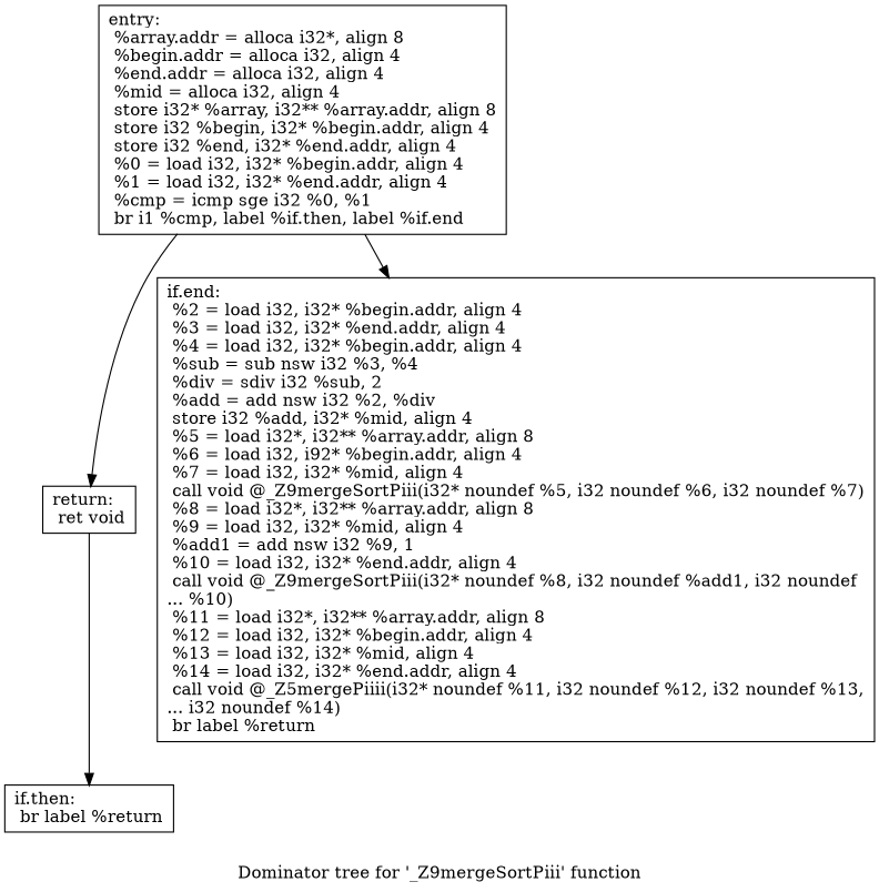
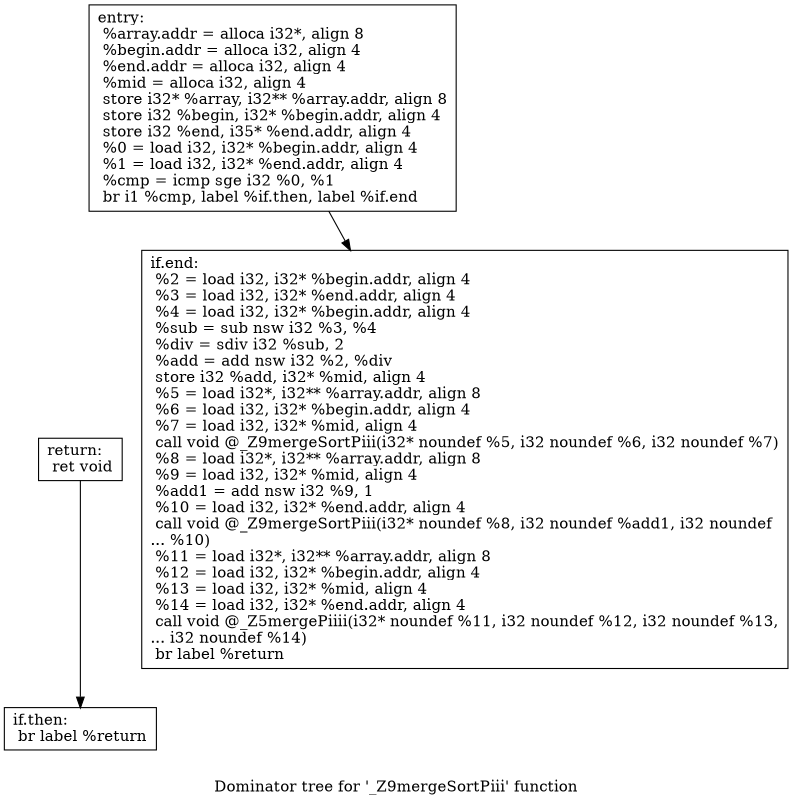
  digraph {
    label="Dominator tree for '_Z9mergeSortPiii' function"
    node [shape=record]
-   n1 [label="{entry:\l  %array.addr = alloca i32*, align 8\l  %begin.addr = alloca i32, align 4\l  %end.addr = alloca i32, align 4\l  %mid = alloca i32, align 4\l  store i32* %array, i32** %array.addr, align 8\l  store i32 %begin, i32* %begin.addr, align 4\l  store i32 %end, i32* %end.addr, align 4\l  %0 = load i32, i32* %begin.addr, align 4\l  %1 = load i32, i32* %end.addr, align 4\l  %cmp = icmp sge i32 %0, %1\l  br i1 %cmp, label %if.then, label %if.end\l}"]
+   n1 [label="{entry:\l  %array.addr = alloca i32*, align 8\l  %begin.addr = alloca i32, align 4\l  %end.addr = alloca i32, align 4\l  %mid = alloca i32, align 4\l  store i32* %array, i32** %array.addr, align 8\l  store i32 %begin, i32* %begin.addr, align 4\l  store i32 %end, i35* %end.addr, align 4\l  %0 = load i32, i32* %begin.addr, align 4\l  %1 = load i32, i32* %end.addr, align 4\l  %cmp = icmp sge i32 %0, %1\l  br i1 %cmp, label %if.then, label %if.end\l}"]
    n2 [label="{return:                                           \l  ret void\l}"]
-   n3 [label="{if.end:                                           \l  %2 = load i32, i32* %begin.addr, align 4\l  %3 = load i32, i32* %end.addr, align 4\l  %4 = load i32, i32* %begin.addr, align 4\l  %sub = sub nsw i32 %3, %4\l  %div = sdiv i32 %sub, 2\l  %add = add nsw i32 %2, %div\l  store i32 %add, i32* %mid, align 4\l  %5 = load i32*, i32** %array.addr, align 8\l  %6 = load i32, i92* %begin.addr, align 4\l  %7 = load i32, i32* %mid, align 4\l  call void @_Z9mergeSortPiii(i32* noundef %5, i32 noundef %6, i32 noundef %7)\l  %8 = load i32*, i32** %array.addr, align 8\l  %9 = load i32, i32* %mid, align 4\l  %add1 = add nsw i32 %9, 1\l  %10 = load i32, i32* %end.addr, align 4\l  call void @_Z9mergeSortPiii(i32* noundef %8, i32 noundef %add1, i32 noundef\l... %10)\l  %11 = load i32*, i32** %array.addr, align 8\l  %12 = load i32, i32* %begin.addr, align 4\l  %13 = load i32, i32* %mid, align 4\l  %14 = load i32, i32* %end.addr, align 4\l  call void @_Z5mergePiiii(i32* noundef %11, i32 noundef %12, i32 noundef %13,\l... i32 noundef %14)\l  br label %return\l}"]
+   n3 [label="{if.end:                                           \l  %2 = load i32, i32* %begin.addr, align 4\l  %3 = load i32, i32* %end.addr, align 4\l  %4 = load i32, i32* %begin.addr, align 4\l  %sub = sub nsw i32 %3, %4\l  %div = sdiv i32 %sub, 2\l  %add = add nsw i32 %2, %div\l  store i32 %add, i32* %mid, align 4\l  %5 = load i32*, i32** %array.addr, align 8\l  %6 = load i32, i32* %begin.addr, align 4\l  %7 = load i32, i32* %mid, align 4\l  call void @_Z9mergeSortPiii(i32* noundef %5, i32 noundef %6, i32 noundef %7)\l  %8 = load i32*, i32** %array.addr, align 8\l  %9 = load i32, i32* %mid, align 4\l  %add1 = add nsw i32 %9, 1\l  %10 = load i32, i32* %end.addr, align 4\l  call void @_Z9mergeSortPiii(i32* noundef %8, i32 noundef %add1, i32 noundef\l... %10)\l  %11 = load i32*, i32** %array.addr, align 8\l  %12 = load i32, i32* %begin.addr, align 4\l  %13 = load i32, i32* %mid, align 4\l  %14 = load i32, i32* %end.addr, align 4\l  call void @_Z5mergePiiii(i32* noundef %11, i32 noundef %12, i32 noundef %13,\l... i32 noundef %14)\l  br label %return\l}"]
    n4 [label="{if.then:                                          \l  br label %return\l}"]
-   n1 -> n2
    n1 -> n3
    n2 -> n4
  }
